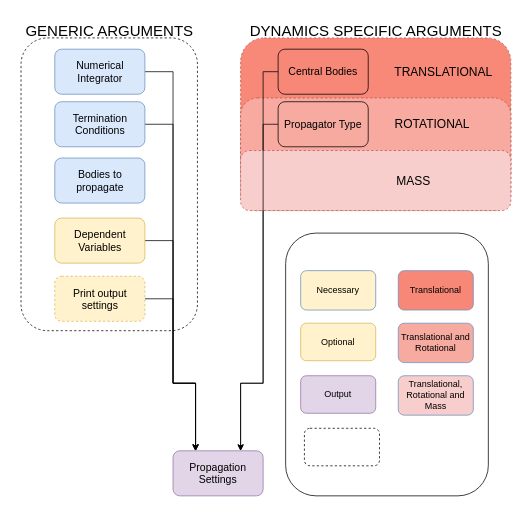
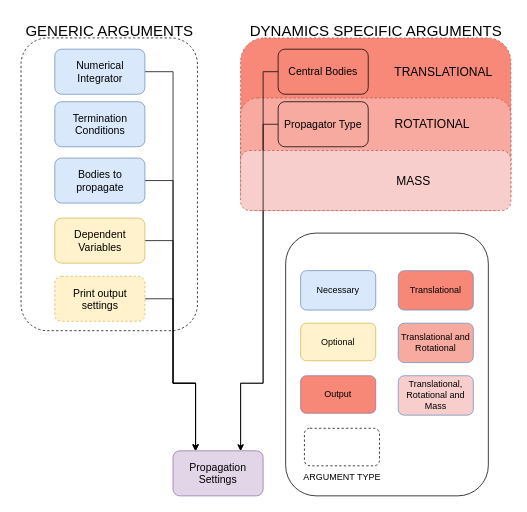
  <mxCell id="0" />
  <mxCell id="1" parent="0" />
  <mxCell id="2" value="" style="rounded=1;whiteSpace=wrap;html=1;labelPosition=right;verticalLabelPosition=top;align=left;verticalAlign=bottom;fillColor=#F88877;dashed=1;fontSize=16;sketch=0;glass=0;shadow=0;perimeterSpacing=0;strokeColor=#b85450;" parent="1" vertex="1"><mxGeometry x="320" y="50" width="360" height="210" as="geometry" /></mxCell>
  <mxCell id="3" value="&lt;span style=&quot;font-size: 14px&quot;&gt;Propagation Settings&lt;/span&gt;" style="rounded=1;whiteSpace=wrap;html=1;fillColor=#e1d5e7;strokeColor=#9673a6;" parent="1" vertex="1"><mxGeometry x="230" y="600" width="120" height="60" as="geometry" /></mxCell>
  <mxCell id="4" value="" style="rounded=1;whiteSpace=wrap;html=1;labelPosition=right;verticalLabelPosition=top;align=left;verticalAlign=bottom;fillColor=default;dashed=1;fontSize=16;" parent="1" vertex="1"><mxGeometry x="27.5" y="50" width="235" height="390" as="geometry" /></mxCell>
  <mxCell id="5" value="" style="edgeStyle=orthogonalEdgeStyle;rounded=0;orthogonalLoop=1;jettySize=auto;html=1;fontSize=20;endArrow=none;" parent="1" edge="1"><mxGeometry relative="1" as="geometry"><Array as="points" /><mxPoint x="370" y="70" as="targetPoint" /><mxPoint x="370" y="70" as="sourcePoint" /></mxGeometry></mxCell>
  <mxCell id="6" value="&lt;font style=&quot;font-size: 20px;&quot;&gt;GENERIC ARGUMENTS&lt;/font&gt;" style="text;html=1;align=center;verticalAlign=middle;resizable=0;points=[];autosize=1;strokeColor=none;fillColor=none;fontSize=16;" parent="1" vertex="1"><mxGeometry x="20" y="20" width="250" height="40" as="geometry" /></mxCell>
  <mxCell id="7" value="&lt;font style=&quot;font-size: 20px;&quot;&gt;DYNAMICS SPECIFIC ARGUMENTS&lt;/font&gt;" style="text;html=1;align=center;verticalAlign=middle;resizable=0;points=[];autosize=1;strokeColor=none;fillColor=none;fontSize=16;" parent="1" vertex="1"><mxGeometry x="320" y="20" width="360" height="40" as="geometry" /></mxCell>
  <mxCell id="8" style="edgeStyle=orthogonalEdgeStyle;rounded=0;orthogonalLoop=1;jettySize=auto;html=1;fontSize=20;entryX=0.25;entryY=0;entryDx=0;entryDy=0;" parent="1" source="9" target="3" edge="1"><mxGeometry relative="1" as="geometry"><mxPoint x="90" y="380" as="targetPoint" /><Array as="points"><mxPoint x="230" y="95" /><mxPoint x="230" y="510" /><mxPoint x="260" y="510" /></Array></mxGeometry></mxCell>
  <mxCell id="9" value="&lt;font style=&quot;font-size: 14px;&quot;&gt;Numerical Integrator&lt;/font&gt;" style="rounded=1;whiteSpace=wrap;html=1;fillColor=#dae8fc;strokeColor=#6c8ebf;" parent="1" vertex="1"><mxGeometry x="72.5" y="65" width="120" height="60" as="geometry" /></mxCell>
- <mxCell id="10" style="edgeStyle=orthogonalEdgeStyle;rounded=0;orthogonalLoop=1;jettySize=auto;html=1;entryX=0.25;entryY=0;entryDx=0;entryDy=0;fontSize=20;exitX=1;exitY=0.5;exitDx=0;exitDy=0;" parent="1" source="11" target="3" edge="1"><mxGeometry relative="1" as="geometry"><Array as="points"><mxPoint x="230" y="165" /><mxPoint x="230" y="510" /><mxPoint x="260" y="510" /></Array></mxGeometry></mxCell>
  <mxCell id="11" value="&lt;span style=&quot;font-size: 14px&quot;&gt;Termination Conditions&lt;/span&gt;" style="rounded=1;whiteSpace=wrap;html=1;fillColor=#dae8fc;strokeColor=#6c8ebf;" parent="1" vertex="1"><mxGeometry x="72.5" y="135" width="120" height="60" as="geometry" /></mxCell>
+ <mxCell id="12" style="edgeStyle=orthogonalEdgeStyle;rounded=0;orthogonalLoop=1;jettySize=auto;html=1;entryX=0.25;entryY=0;entryDx=0;entryDy=0;fontSize=20;exitX=1;exitY=0.5;exitDx=0;exitDy=0;" parent="1" source="13" target="3" edge="1"><mxGeometry relative="1" as="geometry"><Array as="points"><mxPoint x="230" y="240" /><mxPoint x="230" y="510" /><mxPoint x="260" y="510" /></Array></mxGeometry></mxCell>
  <mxCell id="13" value="&lt;span style=&quot;font-size: 14px&quot;&gt;Bodies to propagate&lt;/span&gt;" style="rounded=1;whiteSpace=wrap;html=1;fillColor=#dae8fc;strokeColor=#6c8ebf;" parent="1" vertex="1"><mxGeometry x="72.5" y="210" width="120" height="60" as="geometry" /></mxCell>
  <mxCell id="14" style="edgeStyle=orthogonalEdgeStyle;rounded=0;orthogonalLoop=1;jettySize=auto;html=1;fontSize=20;entryX=0.25;entryY=0;entryDx=0;entryDy=0;" parent="1" source="15" target="3" edge="1"><mxGeometry relative="1" as="geometry"><mxPoint x="90" y="380" as="targetPoint" /><Array as="points"><mxPoint x="230" y="320" /><mxPoint x="230" y="510" /><mxPoint x="260" y="510" /></Array></mxGeometry></mxCell>
  <mxCell id="15" value="&lt;span style=&quot;font-size: 14px&quot;&gt;Dependent Variables&lt;/span&gt;" style="rounded=1;whiteSpace=wrap;html=1;fillColor=#fff2cc;strokeColor=#d6b656;" parent="1" vertex="1"><mxGeometry x="72.5" y="290" width="120" height="60" as="geometry" /></mxCell>
  <mxCell id="16" style="edgeStyle=orthogonalEdgeStyle;rounded=0;orthogonalLoop=1;jettySize=auto;html=1;entryX=0.25;entryY=0;entryDx=0;entryDy=0;fontSize=20;exitX=1;exitY=0.5;exitDx=0;exitDy=0;" parent="1" source="17" target="3" edge="1"><mxGeometry relative="1" as="geometry"><Array as="points"><mxPoint x="230" y="397" /><mxPoint x="230" y="510" /><mxPoint x="260" y="510" /></Array></mxGeometry></mxCell>
  <mxCell id="17" value="&lt;span style=&quot;font-size: 14px&quot;&gt;Print output&lt;br&gt;settings&lt;br&gt;&lt;/span&gt;" style="rounded=1;whiteSpace=wrap;html=1;fillColor=#fff2cc;strokeColor=#d6b656;dashed=1;" parent="1" vertex="1"><mxGeometry x="72.5" y="367.5" width="120" height="60" as="geometry" /></mxCell>
  <mxCell id="18" value="" style="rounded=1;whiteSpace=wrap;html=1;labelPosition=left;verticalLabelPosition=top;align=right;verticalAlign=bottom;" parent="1" vertex="1"><mxGeometry x="380" y="310" width="270" height="350" as="geometry" /></mxCell>
- <mxCell id="19" value="Necessary" style="rounded=1;whiteSpace=wrap;html=1;fillColor=#fff2cc;strokeColor=#6c8ebf;" parent="1" vertex="1"><mxGeometry x="400" y="360" width="100" height="52.5" as="geometry" /></mxCell>
+ <mxCell id="19" value="Necessary" style="rounded=1;whiteSpace=wrap;html=1;fillColor=#dae8fc;strokeColor=#6c8ebf;" parent="1" vertex="1"><mxGeometry x="400" y="360" width="100" height="52.5" as="geometry" /></mxCell>
  <mxCell id="20" value="" style="rounded=1;whiteSpace=wrap;html=1;labelPosition=right;verticalLabelPosition=top;align=left;verticalAlign=bottom;fillColor=none;dashed=1;fontSize=16;" parent="1" vertex="1"><mxGeometry x="405" y="570" width="100" height="50" as="geometry" /></mxCell>
+ <mxCell id="21" value="&lt;font style=&quot;font-size: 12px;&quot;&gt;ARGUMENT TYPE&lt;/font&gt;" style="text;html=1;align=center;verticalAlign=middle;resizable=0;points=[];autosize=1;strokeColor=none;fillColor=none;fontSize=10;" parent="1" vertex="1"><mxGeometry x="390" y="620" width="130" height="30" as="geometry" /></mxCell>
  <mxCell id="22" value="Optional" style="rounded=1;whiteSpace=wrap;html=1;fillColor=#fff2cc;strokeColor=#d6b656;" parent="1" vertex="1"><mxGeometry x="400" y="430" width="100" height="50" as="geometry" /></mxCell>
  <mxCell id="23" value="" style="rounded=1;whiteSpace=wrap;html=1;labelPosition=right;verticalLabelPosition=top;align=left;verticalAlign=bottom;fillColor=#F8AAA1;dashed=1;fontSize=16;sketch=0;glass=0;shadow=0;perimeterSpacing=0;strokeColor=#b85450;" parent="1" vertex="1"><mxGeometry x="320" y="130" width="360" height="150" as="geometry" /></mxCell>
  <mxCell id="24" style="edgeStyle=orthogonalEdgeStyle;rounded=0;orthogonalLoop=1;jettySize=auto;html=1;fontSize=20;exitX=0;exitY=0.5;exitDx=0;exitDy=0;entryX=0.75;entryY=0;entryDx=0;entryDy=0;" parent="1" source="25" target="3" edge="1"><mxGeometry relative="1" as="geometry"><mxPoint x="390" y="410" as="targetPoint" /><Array as="points"><mxPoint x="350" y="165" /><mxPoint x="350" y="510" /><mxPoint x="320" y="510" /></Array></mxGeometry></mxCell>
  <mxCell id="25" value="&lt;font style=&quot;font-size: 14px;&quot;&gt;Propagator Type&lt;/font&gt;" style="rounded=1;whiteSpace=wrap;html=1;fillColor=#F7AAA0;strokeColor=#000000;" parent="1" vertex="1"><mxGeometry x="370" y="135" width="120" height="60" as="geometry" /></mxCell>
  <mxCell id="26" value="" style="rounded=1;whiteSpace=wrap;html=1;labelPosition=right;verticalLabelPosition=top;align=left;verticalAlign=bottom;fillColor=#F8CECC;dashed=1;fontSize=16;sketch=0;glass=0;shadow=0;perimeterSpacing=0;strokeColor=#b85450;" parent="1" vertex="1"><mxGeometry x="320" y="200" width="360" height="80" as="geometry" /></mxCell>
  <mxCell id="27" style="edgeStyle=orthogonalEdgeStyle;rounded=0;orthogonalLoop=1;jettySize=auto;html=1;fontSize=14;entryX=0.75;entryY=0;entryDx=0;entryDy=0;" parent="1" source="28" target="3" edge="1"><mxGeometry relative="1" as="geometry"><mxPoint x="350" y="370" as="targetPoint" /><Array as="points"><mxPoint x="350" y="95" /><mxPoint x="350" y="510" /><mxPoint x="320" y="510" /></Array></mxGeometry></mxCell>
  <mxCell id="28" value="&lt;font style=&quot;font-size: 14px;&quot;&gt;Central Bodies&lt;/font&gt;" style="rounded=1;whiteSpace=wrap;html=1;fillColor=#F78777;strokeColor=#000000;" parent="1" vertex="1"><mxGeometry x="370" y="65" width="120" height="60" as="geometry" /></mxCell>
  <mxCell id="29" value="TRANSLATIONAL" style="text;html=1;align=center;verticalAlign=middle;resizable=0;points=[];autosize=1;strokeColor=none;fillColor=none;fontSize=16;" parent="1" vertex="1"><mxGeometry x="515" y="80" width="150" height="30" as="geometry" /></mxCell>
  <mxCell id="30" value="ROTATIONAL" style="text;html=1;align=center;verticalAlign=middle;resizable=0;points=[];autosize=1;strokeColor=none;fillColor=none;fontSize=16;" parent="1" vertex="1"><mxGeometry x="515" y="150" width="120" height="30" as="geometry" /></mxCell>
  <mxCell id="31" value="MASS" style="text;html=1;align=center;verticalAlign=middle;resizable=0;points=[];autosize=1;strokeColor=none;fillColor=none;fontSize=16;" parent="1" vertex="1"><mxGeometry x="515" y="225" width="70" height="30" as="geometry" /></mxCell>
  <mxCell id="32" value="Translational" style="rounded=1;whiteSpace=wrap;html=1;fillColor=#F78777;strokeColor=#6c8ebf;" parent="1" vertex="1"><mxGeometry x="530" y="360" width="100" height="52.5" as="geometry" /></mxCell>
- <mxCell id="33" value="Output" style="rounded=1;whiteSpace=wrap;html=1;fillColor=#e1d5e7;strokeColor=#9673a6;" parent="1" vertex="1"><mxGeometry x="400" y="500" width="100" height="50" as="geometry" /></mxCell>
+ <mxCell id="33" value="Output" style="rounded=1;whiteSpace=wrap;html=1;fillColor=#f78777;strokeColor=#9673a6;" parent="1" vertex="1"><mxGeometry x="400" y="500" width="100" height="50" as="geometry" /></mxCell>
  <mxCell id="34" value="Translational and Rotational" style="rounded=1;whiteSpace=wrap;html=1;fillColor=#F7AAA0;strokeColor=#6c8ebf;" parent="1" vertex="1"><mxGeometry x="530" y="430" width="100" height="52.5" as="geometry" /></mxCell>
  <mxCell id="35" value="Translational, Rotational and Mass" style="rounded=1;whiteSpace=wrap;html=1;fillColor=#F7CECC;strokeColor=#6c8ebf;" parent="1" vertex="1"><mxGeometry x="530" y="500" width="100" height="52.5" as="geometry" /></mxCell>
